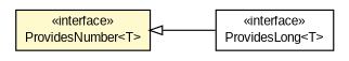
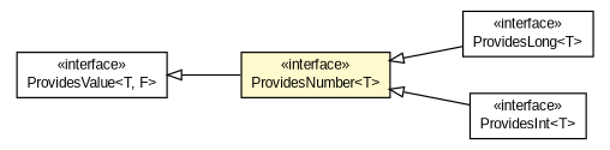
  digraph {
    fontname="Liberation Sans"
    nodesep=0.25
    rankdir=LR
    ranksep=0.5
    node [fontcolor=black fontname="Liberation Sans" fontsize=10.0 shape=plaintext]
    edge [arrowtail=empty dir=back fontname="Liberation Sans" fontsize=10 headport=p labelfontname=arial labelfontsize=10 style=solid tailport=p]
+   n1 [label=<<table title="org.turbogwt.mvp.databind.client.property.ProvidesValue" border="0" cellborder="1" cellspacing="0" cellpadding="2" port="p" href="./ProvidesValue.html"> 		<tr><td><table border="0" cellspacing="0" cellpadding="1"> <tr><td align="center" balign="center"> &#171;interface&#187; </td></tr> <tr><td align="center" balign="center"> ProvidesValue&lt;T, F&gt; </td></tr> 		</table></td></tr> 		</table>>]
    n2 [label=<<table title="org.turbogwt.mvp.databind.client.property.ProvidesNumber" border="0" cellborder="1" cellspacing="0" cellpadding="2" port="p" bgcolor="lemonChiffon" href="./ProvidesNumber.html"> 		<tr><td><table border="0" cellspacing="0" cellpadding="1"> <tr><td align="center" balign="center"> &#171;interface&#187; </td></tr> <tr><td align="center" balign="center"> ProvidesNumber&lt;T&gt; </td></tr> 		</table></td></tr> 		</table>>]
    n3 [label=<<table title="org.turbogwt.mvp.databind.client.property.ProvidesLong" border="0" cellborder="1" cellspacing="0" cellpadding="2" port="p" href="./ProvidesLong.html"> 		<tr><td><table border="0" cellspacing="0" cellpadding="1"> <tr><td align="center" balign="center"> &#171;interface&#187; </td></tr> <tr><td align="center" balign="center"> ProvidesLong&lt;T&gt; </td></tr> 		</table></td></tr> 		</table>>]
+   n4 [label=<<table title="org.turbogwt.mvp.databind.client.property.ProvidesInt" border="0" cellborder="1" cellspacing="0" cellpadding="2" port="p" href="./ProvidesInt.html"> 		<tr><td><table border="0" cellspacing="0" cellpadding="1"> <tr><td align="center" balign="center"> &#171;interface&#187; </td></tr> <tr><td align="center" balign="center"> ProvidesInt&lt;T&gt; </td></tr> 		</table></td></tr> 		</table>>]
+   n1 -> n2
    n2 -> n3
+   n2 -> n4
  }
